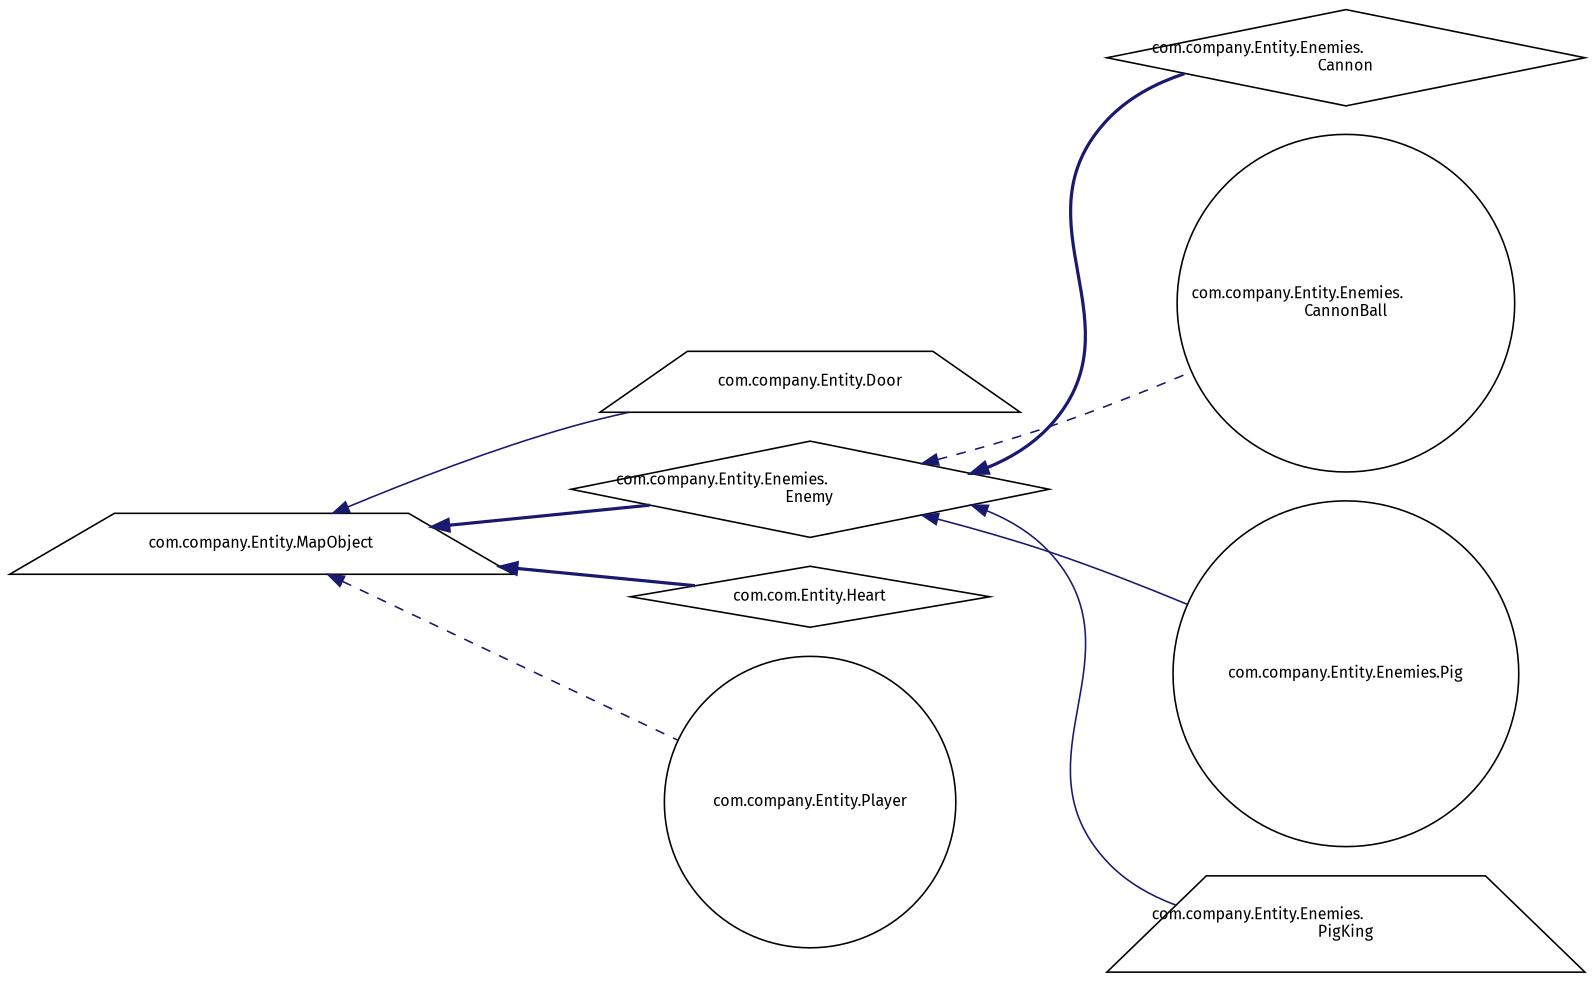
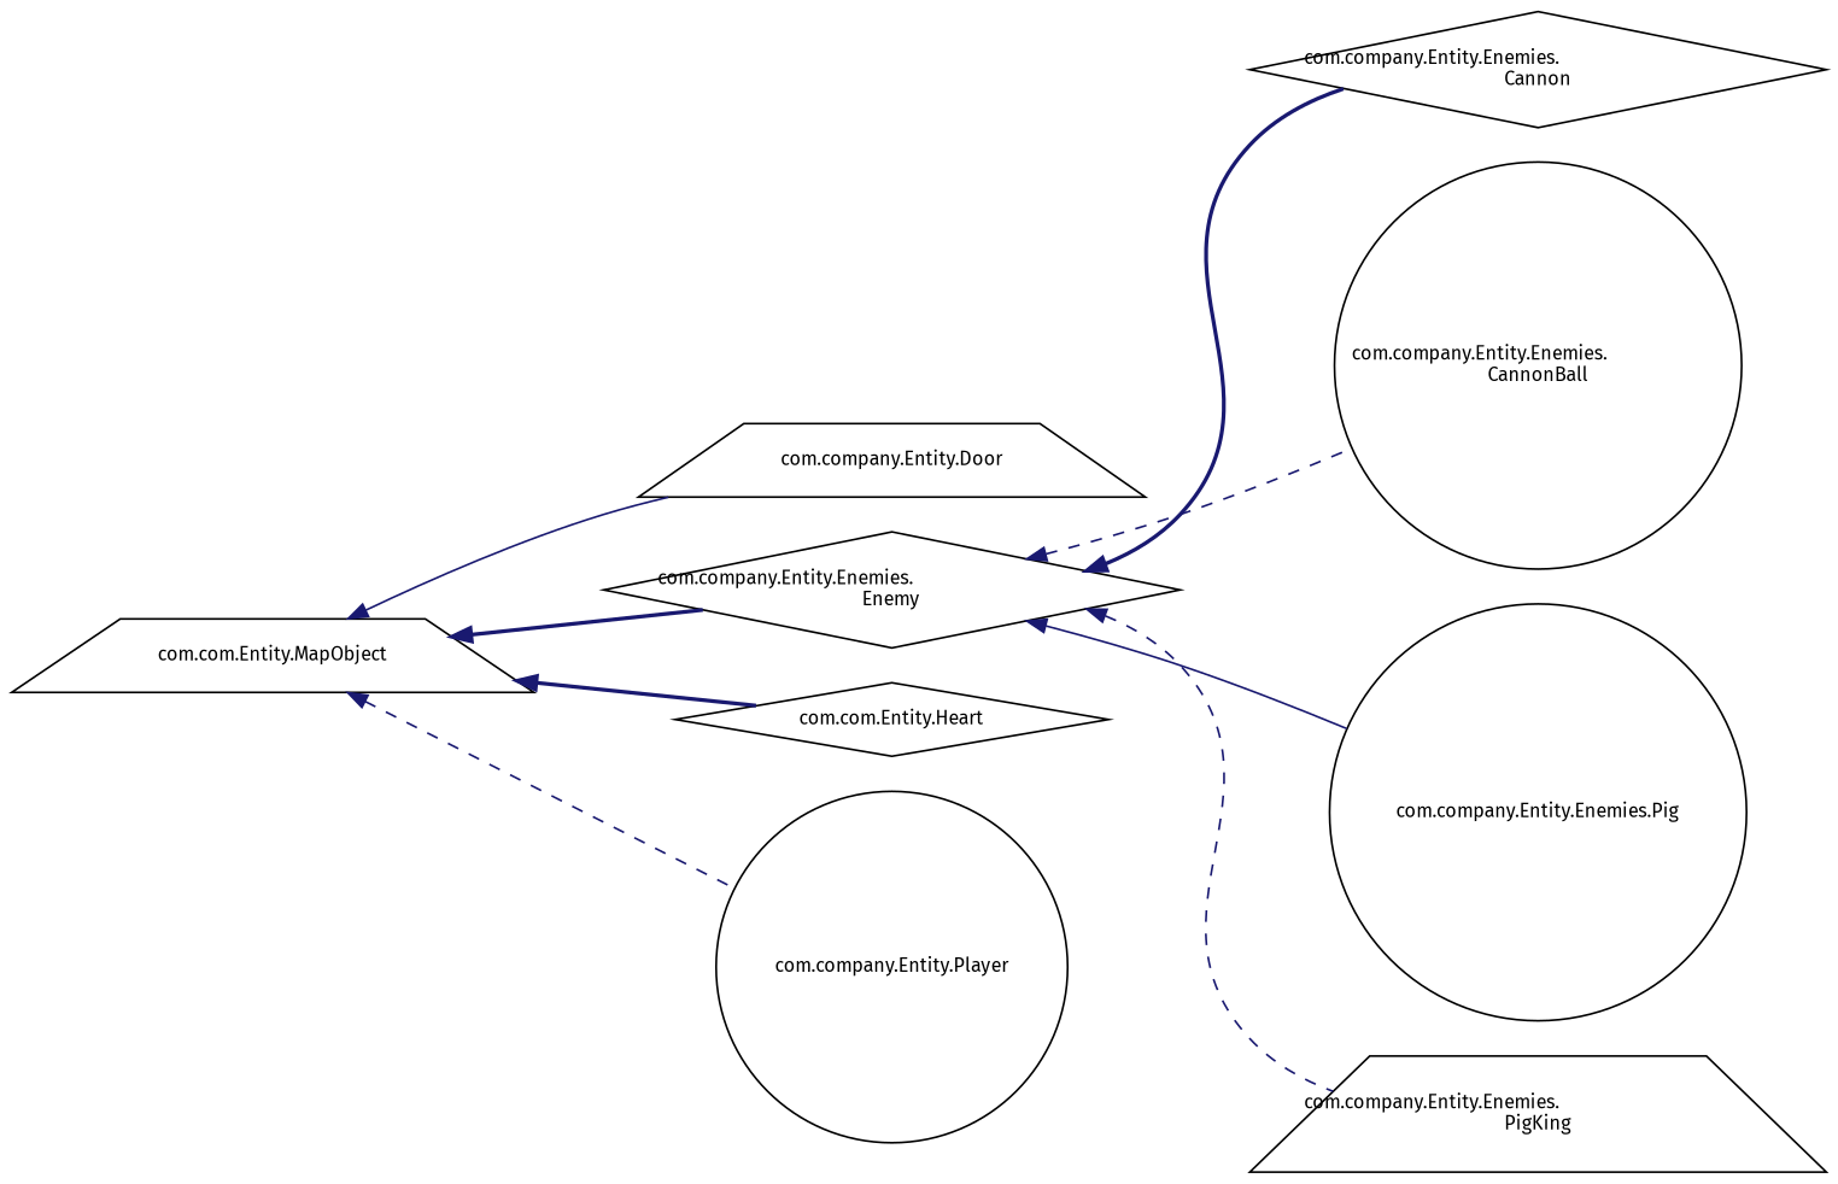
  digraph {
    fontname="Fira Sans"
    rankdir=LR
    node [color=black fillcolor=white fontname="Fira Sans" fontsize=10 shape=trapezium style=filled]
    edge [color=midnightblue dir=back fontname="Fira Sans" fontsize=10 labelfontname=Helvetica labelfontsize=10 style=solid]
-   n1 [height=0.2 label="com.company.Entity.MapObject" width=0.4]
+   n1 [height=0.2 label="com.com.Entity.MapObject" width=0.4]
    n2 [height=0.2 label="com.company.Entity.Door" width=0.4]
    n3 [height=0.2 label="com.company.Entity.Enemies.\lEnemy" shape=diamond width=0.4]
    n4 [height=0.2 label="com.com.Entity.Heart" shape=diamond width=0.4]
    n5 [height=0.2 label="com.company.Entity.Player" shape=circle width=0.4]
    n6 [height=0.2 label="com.company.Entity.Enemies.\lCannon" shape=diamond width=0.4]
    n7 [height=0.2 label="com.company.Entity.Enemies.\lCannonBall" shape=circle width=0.4]
    n8 [height=0.2 label="com.company.Entity.Enemies.Pig" shape=circle width=0.4]
    n9 [height=0.2 label="com.company.Entity.Enemies.\lPigKing" width=0.4]
    n1 -> n2
    n1 -> n3 [style=bold]
    n1 -> n4 [style=bold]
    n1 -> n5 [style=dashed]
    n3 -> n6 [style=bold]
    n3 -> n7 [style=dashed]
    n3 -> n8
-   n3 -> n9
+   n3 -> n9 [style=dashed]
  }
